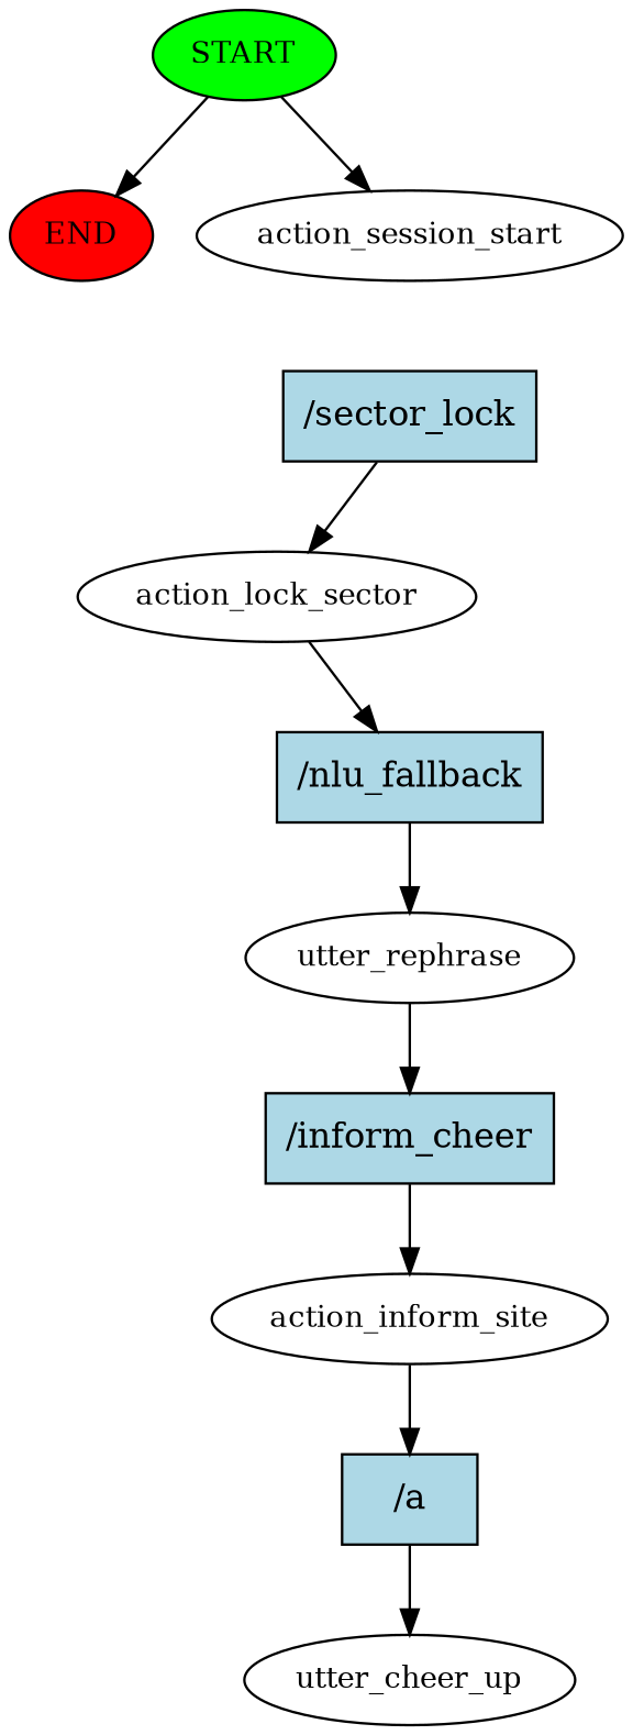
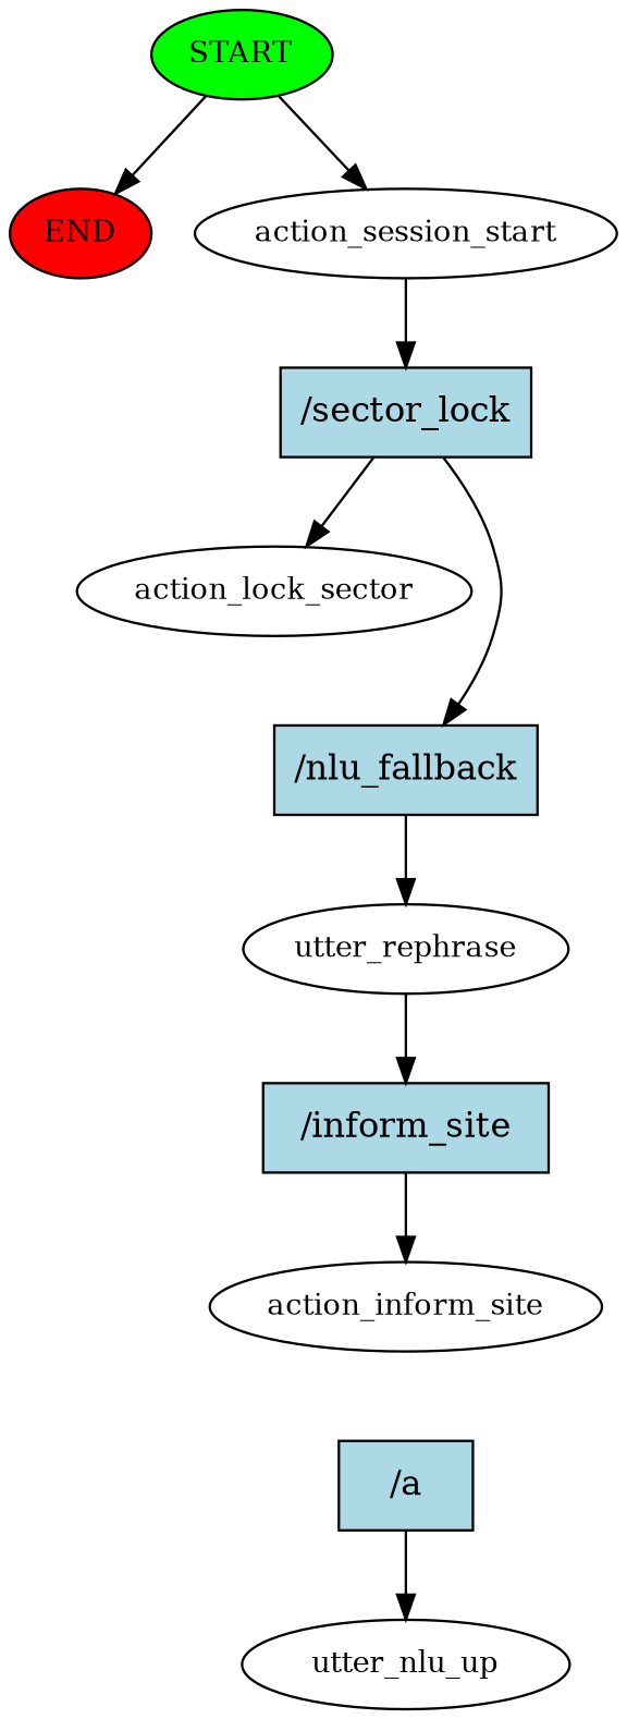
  digraph {
    node [fontsize=12 style=filled]
    n1 [fillcolor=green label=START]
    n2 [fillcolor=red label=END]
    n3 [label=action_session_start style=""]
    n4 [fillcolor=lightblue label="/sector_lock" shape=rect fontsize=""]
    n5 [label=action_lock_sector style=""]
    n6 [fillcolor=lightblue label="/nlu_fallback" shape=rect fontsize=""]
    n7 [label=utter_rephrase style=""]
-   n8 [fillcolor=lightblue label="/inform_cheer" shape=rect fontsize=""]
+   n8 [fillcolor=lightblue label="/inform_site" shape=rect fontsize=""]
    n9 [label=action_inform_site style=""]
    n10 [fillcolor=lightblue label="/a" shape=rect fontsize=""]
-   n11 [label=utter_cheer_up style=""]
+   n11 [label=utter_nlu_up style=""]
    n1 -> n2
    n1 -> n3
+   n3 -> n4
    n4 -> n5
-   n5 -> n6
+   n4 -> n6
    n6 -> n7
    n7 -> n8
    n8 -> n9
-   n9 -> n10
    n10 -> n11
  }
